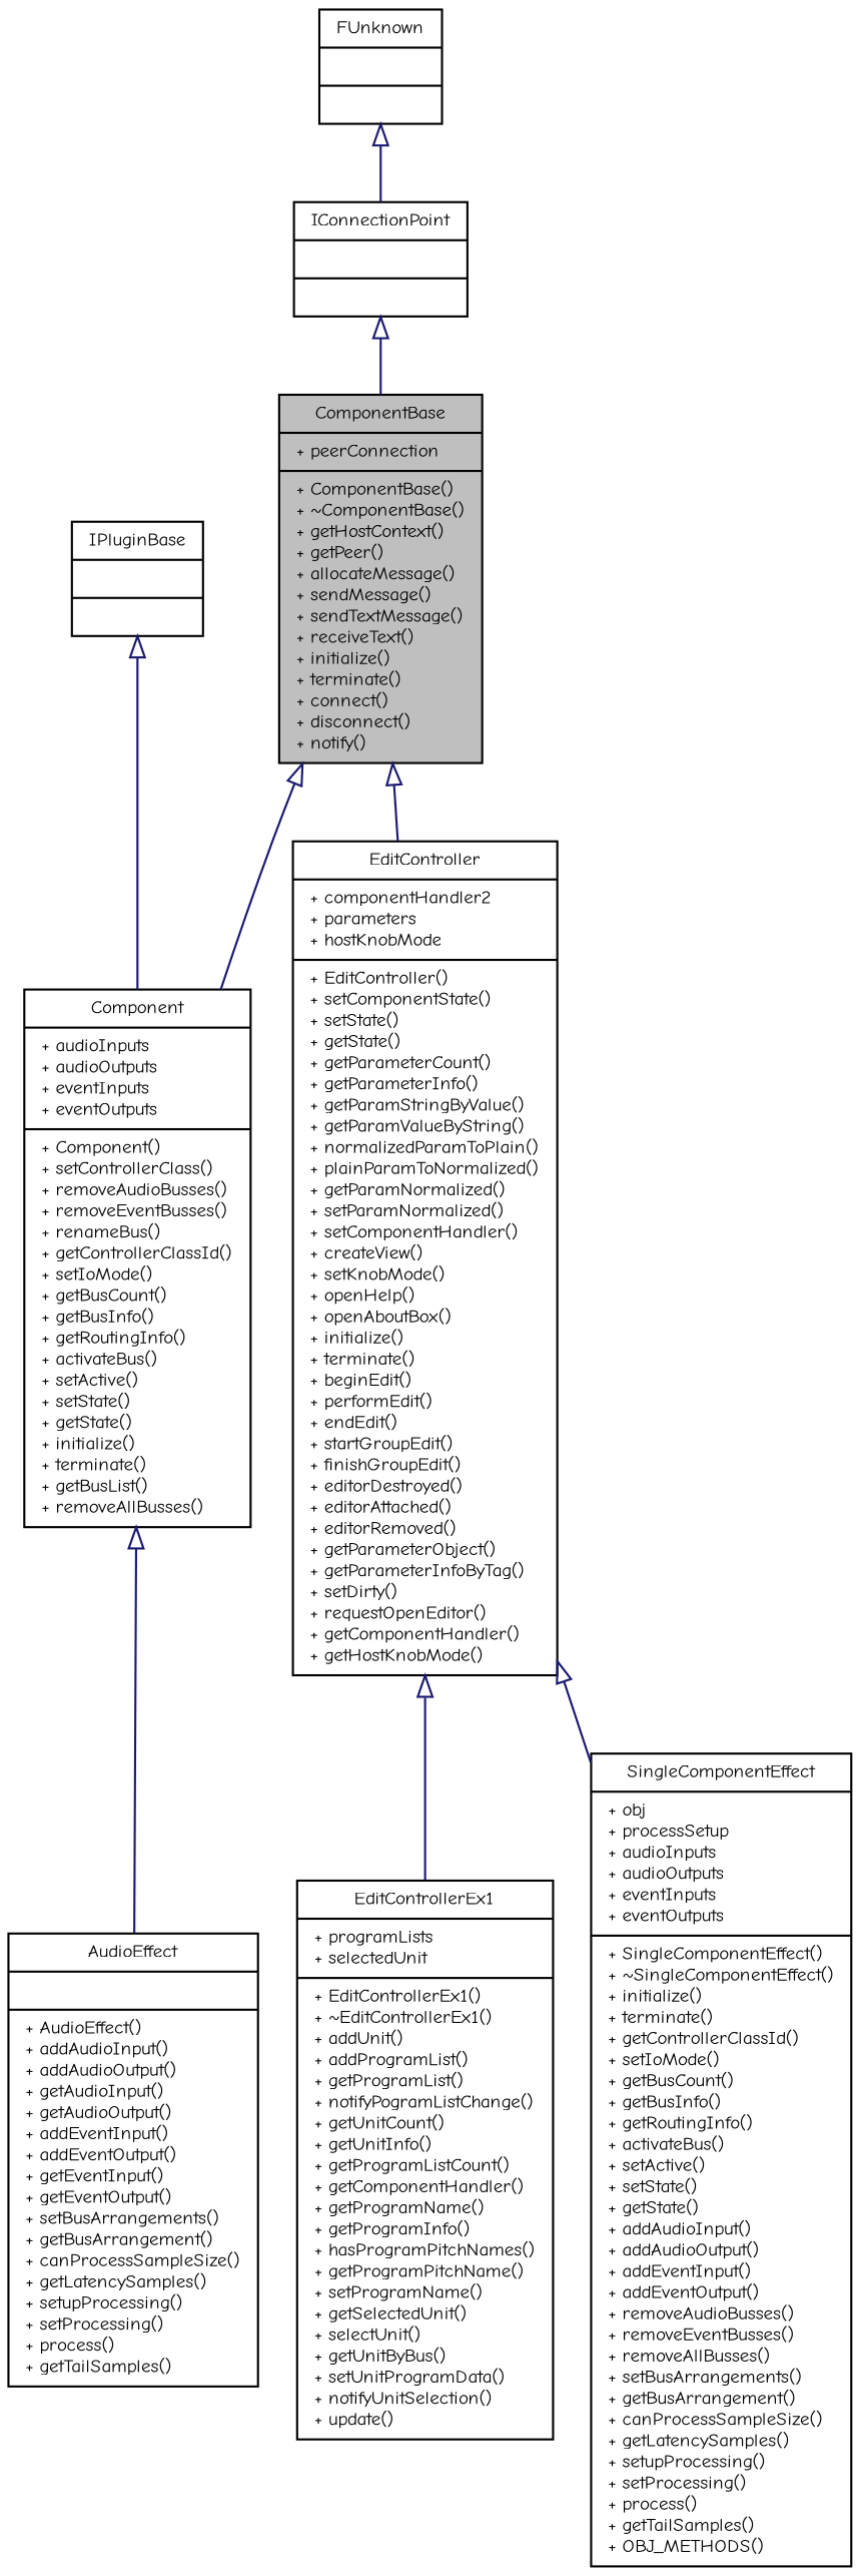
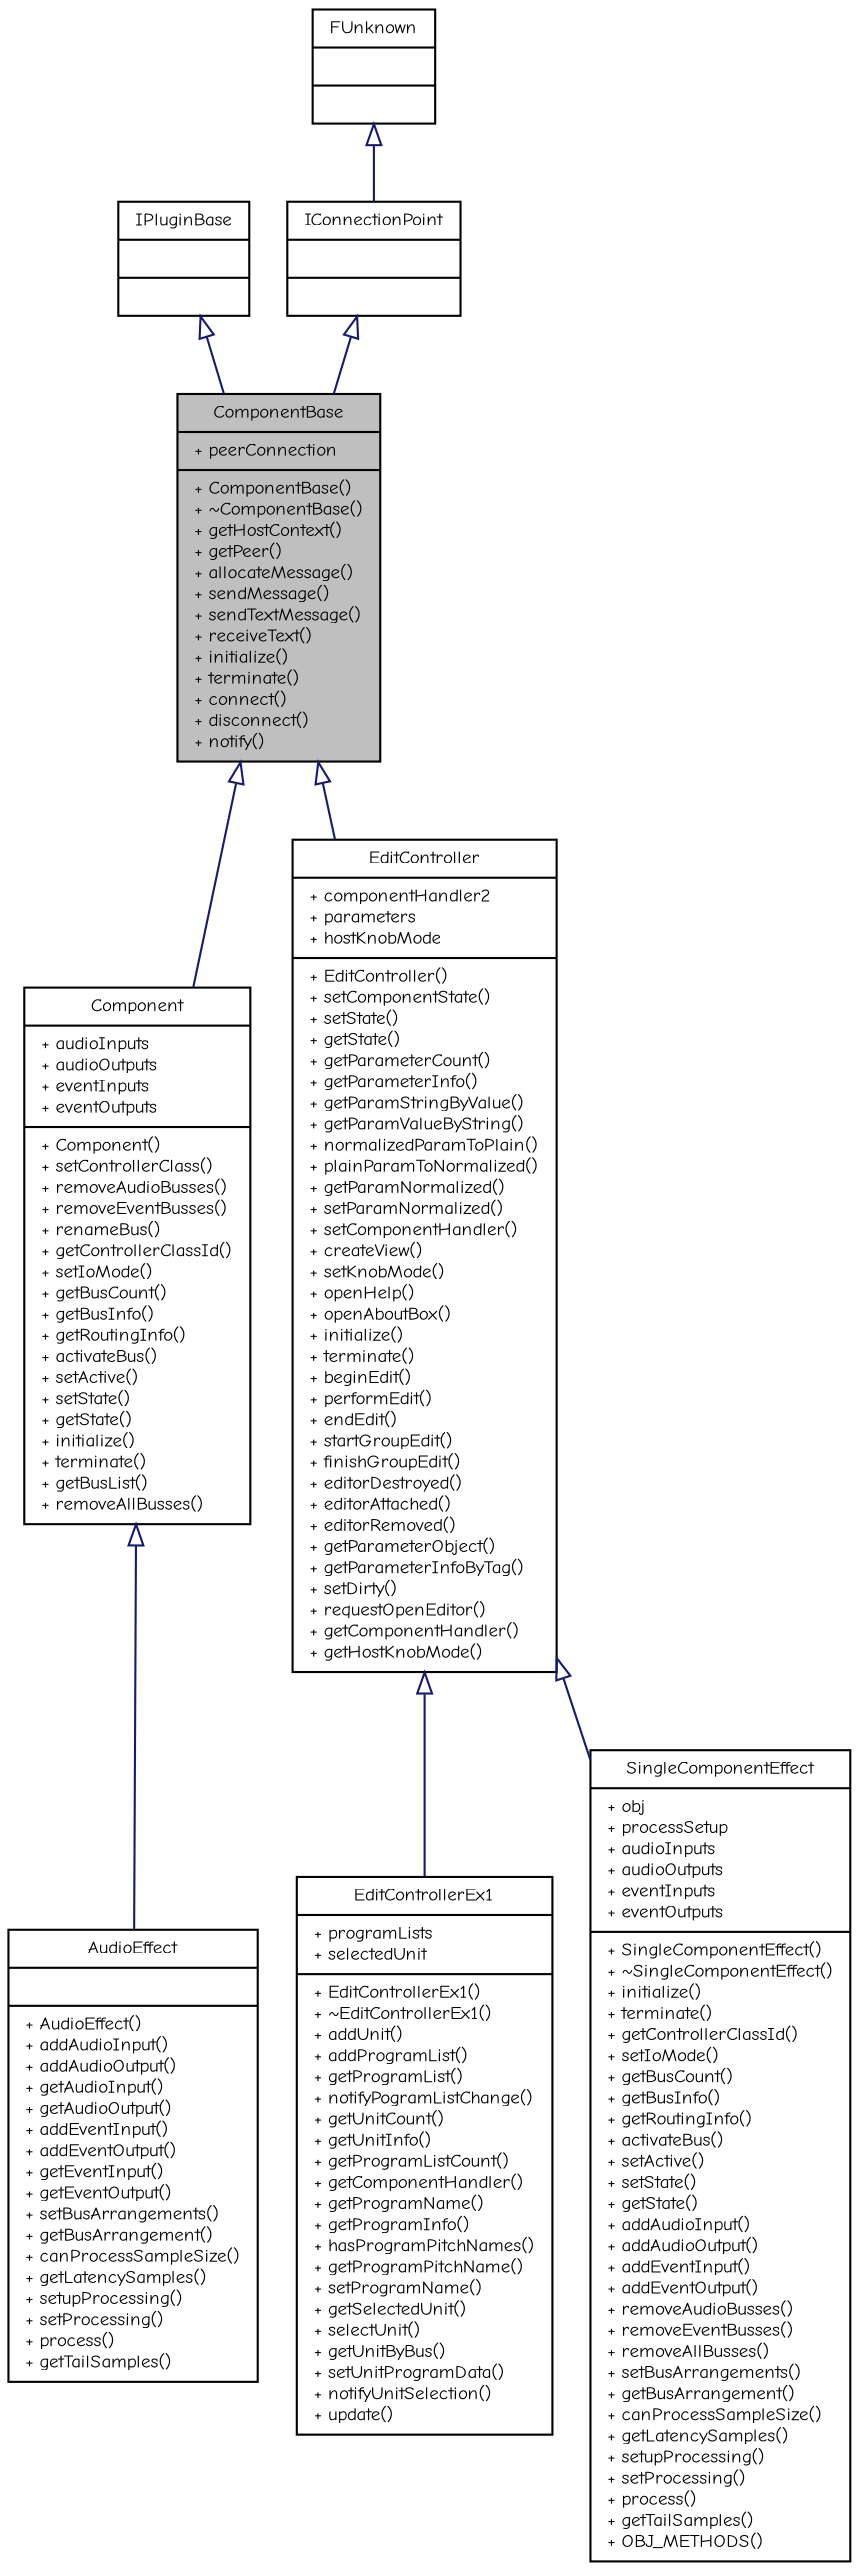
  digraph {
    fontname="Comic Neue"
    node [color=black fontname="Comic Neue" fontsize=9 shape=record]
    edge [arrowtail=empty color=midnightblue dir=back fontname="Comic Neue" fontsize=9 labelfontname=Arial labelfontsize=9 style=solid]
    n1 [fillcolor=grey75 fontcolor=black height=0.2 label="{ComponentBase\n|+ peerConnection\l|+ ComponentBase()\l+ ~ComponentBase()\l+ getHostContext()\l+ getPeer()\l+ allocateMessage()\l+ sendMessage()\l+ sendTextMessage()\l+ receiveText()\l+ initialize()\l+ terminate()\l+ connect()\l+ disconnect()\l+ notify()\l}" style=filled width=0.4]
    n2 [height=0.2 label="{Component\n|+ audioInputs\l+ audioOutputs\l+ eventInputs\l+ eventOutputs\l|+ Component()\l+ setControllerClass()\l+ removeAudioBusses()\l+ removeEventBusses()\l+ renameBus()\l+ getControllerClassId()\l+ setIoMode()\l+ getBusCount()\l+ getBusInfo()\l+ getRoutingInfo()\l+ activateBus()\l+ setActive()\l+ setState()\l+ getState()\l+ initialize()\l+ terminate()\l+ getBusList()\l+ removeAllBusses()\l}" width=0.4]
    n3 [height=0.2 label="{EditController\n|+ componentHandler2\l+ parameters\l+ hostKnobMode\l|+ EditController()\l+ setComponentState()\l+ setState()\l+ getState()\l+ getParameterCount()\l+ getParameterInfo()\l+ getParamStringByValue()\l+ getParamValueByString()\l+ normalizedParamToPlain()\l+ plainParamToNormalized()\l+ getParamNormalized()\l+ setParamNormalized()\l+ setComponentHandler()\l+ createView()\l+ setKnobMode()\l+ openHelp()\l+ openAboutBox()\l+ initialize()\l+ terminate()\l+ beginEdit()\l+ performEdit()\l+ endEdit()\l+ startGroupEdit()\l+ finishGroupEdit()\l+ editorDestroyed()\l+ editorAttached()\l+ editorRemoved()\l+ getParameterObject()\l+ getParameterInfoByTag()\l+ setDirty()\l+ requestOpenEditor()\l+ getComponentHandler()\l+ getHostKnobMode()\l}" width=0.4]
    n4 [height=0.2 label="{AudioEffect\n||+ AudioEffect()\l+ addAudioInput()\l+ addAudioOutput()\l+ getAudioInput()\l+ getAudioOutput()\l+ addEventInput()\l+ addEventOutput()\l+ getEventInput()\l+ getEventOutput()\l+ setBusArrangements()\l+ getBusArrangement()\l+ canProcessSampleSize()\l+ getLatencySamples()\l+ setupProcessing()\l+ setProcessing()\l+ process()\l+ getTailSamples()\l}" width=0.4]
    n5 [height=0.2 label="{EditControllerEx1\n|+ programLists\l+ selectedUnit\l|+ EditControllerEx1()\l+ ~EditControllerEx1()\l+ addUnit()\l+ addProgramList()\l+ getProgramList()\l+ notifyPogramListChange()\l+ getUnitCount()\l+ getUnitInfo()\l+ getProgramListCount()\l+ getComponentHandler()\l+ getProgramName()\l+ getProgramInfo()\l+ hasProgramPitchNames()\l+ getProgramPitchName()\l+ setProgramName()\l+ getSelectedUnit()\l+ selectUnit()\l+ getUnitByBus()\l+ setUnitProgramData()\l+ notifyUnitSelection()\l+ update()\l}" width=0.4]
    n6 [height=0.2 label="{SingleComponentEffect\n|+ obj\l+ processSetup\l+ audioInputs\l+ audioOutputs\l+ eventInputs\l+ eventOutputs\l|+ SingleComponentEffect()\l+ ~SingleComponentEffect()\l+ initialize()\l+ terminate()\l+ getControllerClassId()\l+ setIoMode()\l+ getBusCount()\l+ getBusInfo()\l+ getRoutingInfo()\l+ activateBus()\l+ setActive()\l+ setState()\l+ getState()\l+ addAudioInput()\l+ addAudioOutput()\l+ addEventInput()\l+ addEventOutput()\l+ removeAudioBusses()\l+ removeEventBusses()\l+ removeAllBusses()\l+ setBusArrangements()\l+ getBusArrangement()\l+ canProcessSampleSize()\l+ getLatencySamples()\l+ setupProcessing()\l+ setProcessing()\l+ process()\l+ getTailSamples()\l+ OBJ_METHODS()\l}" width=0.4]
    n7 [height=0.2 label="{IPluginBase\n||}" width=0.4]
    n8 [height=0.2 label="{FUnknown\n||}" width=0.4]
    n9 [height=0.2 label="{IConnectionPoint\n||}" width=0.4]
    n1 -> n2
    n1 -> n3
    n2 -> n4
    n3 -> n5
    n3 -> n6
-   n7 -> n2
+   n7 -> n1
    n8 -> n9
    n9 -> n1
  }
